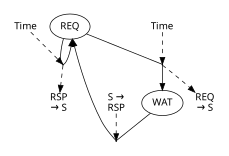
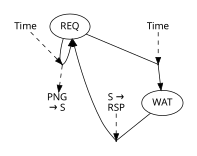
  digraph {
    color=white
    fontname="sans-serif"
    node [fontname="sans-serif" shape=plain]
    edge [arrowhead=normal direction=forward fontname="sans-serif"]
    n1 [label=REQ shape=ellipse]
    T_0_18446744073709551615 [height=0.015 shape=point width=0.015]
-   n3 [label="RSP\n&#8594; S"]
+   n3 [label="PNG\n&#8594; S"]
    n4 [label=Time]
    T_1_18446744073709551615 [height=0.015 shape=point width=0.015]
    n6 [label=WAT shape=ellipse]
-   n7 [label="REQ\n&#8594; S"]
    n8 [label=Time]
    T_2_18446744073709551615 [height=0.015 shape=point width=0.015]
    n10 [label="S &#8594;\nRSP"]
    subgraph cluster_1 {
      n1
      T_0_18446744073709551615
      n3
      n4
    }
    subgraph cluster_2 {
      T_1_18446744073709551615
      n6
-     n7
      n8
    }
    subgraph cluster_3 {
      T_2_18446744073709551615
      n10
    }
    n1 -> T_0_18446744073709551615 [arrowhead=none]
    n1 -> T_1_18446744073709551615 [arrowhead=none]
    T_0_18446744073709551615 -> n1 [arrowhead="" direction=""]
    T_0_18446744073709551615 -> n3 [style=dashed]
    n4 -> T_0_18446744073709551615 [style=dashed]
    T_1_18446744073709551615 -> n6 [arrowhead="" direction=""]
-   T_1_18446744073709551615 -> n7 [style=dashed]
    n6 -> T_2_18446744073709551615 [arrowhead=none]
    n8 -> T_1_18446744073709551615 [style=dashed]
    T_2_18446744073709551615 -> n1 [arrowhead="" direction=""]
    n10 -> T_2_18446744073709551615 [style=dashed]
  }
